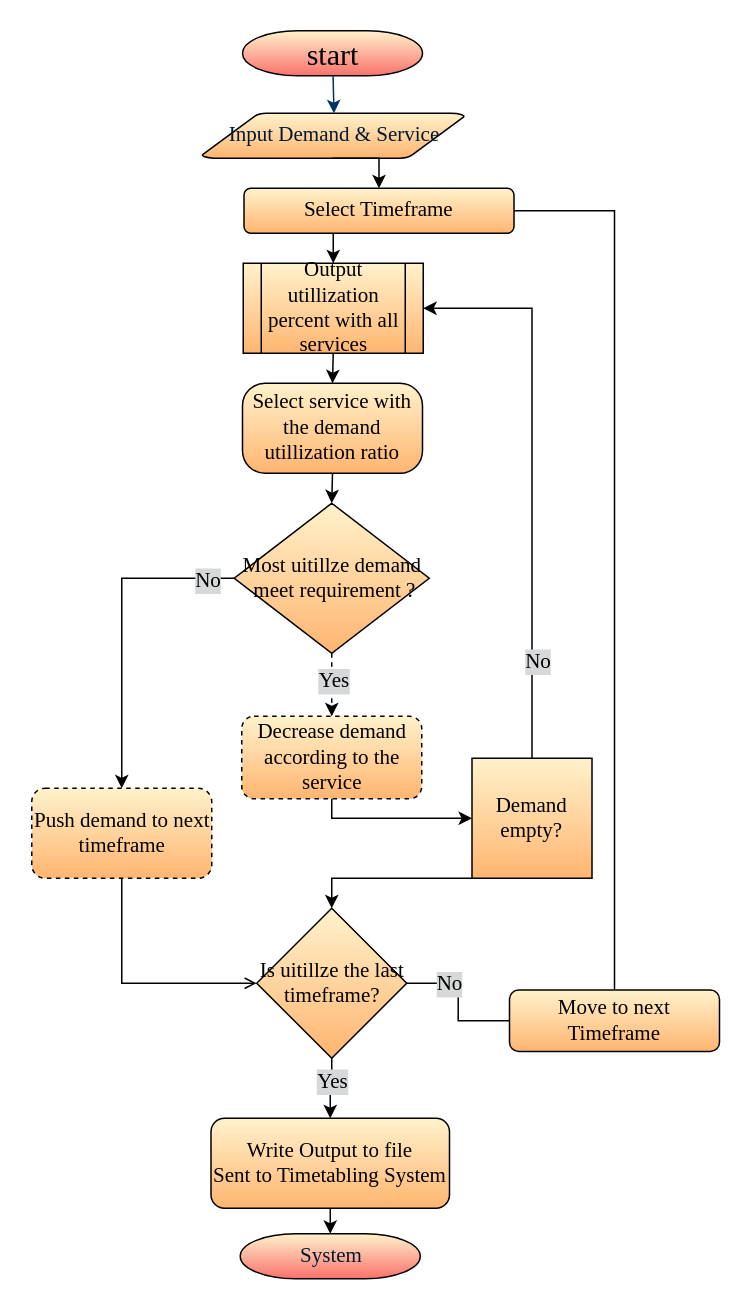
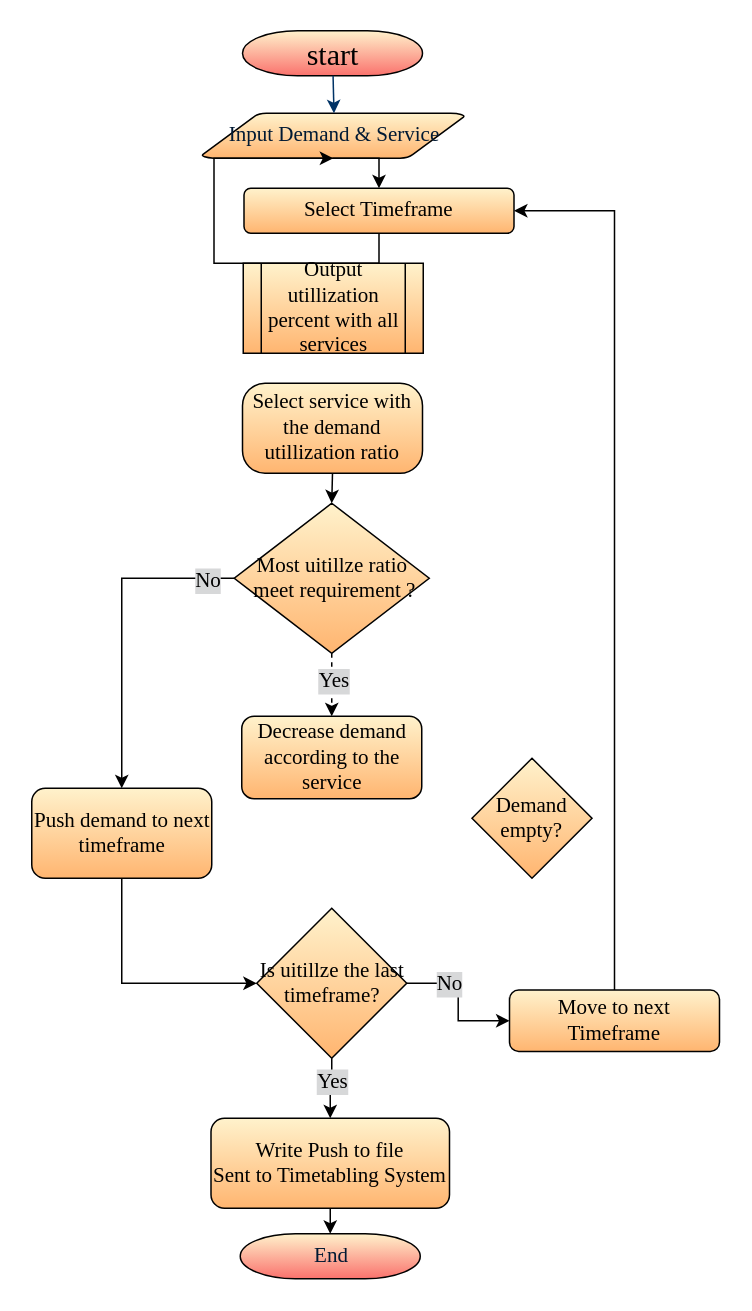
  <mxCell id="0" />
  <mxCell id="1" parent="0" />
  <mxCell id="2" value="start" style="shape=mxgraph.flowchart.terminator;fillColor=#FFF2CC;strokeColor=#000000;strokeWidth=1;gradientDirection=south;fontStyle=0;html=1;fontFamily=Times New Roman;spacing=2;fontSize=20;gradientColor=#FA726D;labelBorderColor=none;" parent="1" vertex="1"><mxGeometry x="161" y="20" width="120" height="30" as="geometry" /></mxCell>
  <mxCell id="3" value="Input Demand &amp;amp; Service&lt;br style=&quot;font-size: 14px;&quot;&gt;" style="shape=mxgraph.flowchart.data;fillColor=#FFF2CC;strokeColor=#000000;strokeWidth=1;gradientColor=#FFB570;gradientDirection=south;fontColor=#001933;fontStyle=0;html=1;fontFamily=Times New Roman;spacing=2;fontSize=14;labelBorderColor=none;" parent="1" vertex="1"><mxGeometry x="134" y="75" width="175" height="30" as="geometry" /></mxCell>
  <mxCell id="4" style="edgeStyle=orthogonalEdgeStyle;rounded=0;html=1;exitX=0.5;exitY=1;exitPerimeter=0;entryX=0.5;entryY=0;jettySize=auto;orthogonalLoop=1;fontFamily=Times New Roman;spacing=2;fontSize=14;labelBorderColor=none;" parent="1" target="7" edge="1"><mxGeometry relative="1" as="geometry"><mxPoint x="221" y="105" as="sourcePoint" /></mxGeometry></mxCell>
  <mxCell id="5" style="fontColor=#001933;fontStyle=1;strokeColor=#003366;strokeWidth=1;html=1;fontFamily=Times New Roman;spacing=2;fontSize=14;labelBorderColor=none;" parent="1" source="2" edge="1"><mxGeometry relative="1" as="geometry"><mxPoint x="222" y="75" as="targetPoint" /></mxGeometry></mxCell>
- <mxCell id="6" style="edgeStyle=orthogonalEdgeStyle;rounded=0;html=1;exitX=0.5;exitY=1;entryX=0.5;entryY=0;jettySize=auto;orthogonalLoop=1;fontFamily=Times New Roman;spacing=2;fontSize=14;labelBorderColor=none;" parent="1" source="7" target="23" edge="1"><mxGeometry relative="1" as="geometry" /></mxCell>
+ <mxCell id="6" style="edgeStyle=orthogonalEdgeStyle;rounded=0;html=1;exitX=0.5;exitY=1;jettySize=auto;orthogonalLoop=1;fontFamily=Times New Roman;spacing=2;fontSize=14;labelBorderColor=none;" parent="1" source="7" target="3" edge="1"><mxGeometry relative="1" as="geometry" /></mxCell>
  <mxCell id="7" value="Select Timeframe" style="rounded=1;whiteSpace=wrap;html=1;fontFamily=Times New Roman;spacing=2;fontSize=14;fillColor=#FFF2CC;gradientColor=#FFB570;labelBorderColor=none;strokeColor=#000000;strokeWidth=1;" parent="1" vertex="1"><mxGeometry x="162" y="125" width="180" height="30" as="geometry" /></mxCell>
- <mxCell id="8" style="edgeStyle=orthogonalEdgeStyle;rounded=0;html=1;exitX=0.5;exitY=0;entryX=1;entryY=0.5;jettySize=auto;orthogonalLoop=1;fontFamily=Times New Roman;spacing=2;fontSize=14;labelBorderColor=none;" parent="1" source="11" target="23" edge="1"><mxGeometry relative="1" as="geometry" /></mxCell>
- <mxCell id="9" value="No" style="text;html=1;resizable=0;points=[];align=center;verticalAlign=middle;labelBackgroundColor=#d7d8d9;fontFamily=Times New Roman;spacing=2;fontSize=14;labelBorderColor=none;fontColor=#000000;" parent="8" vertex="1" connectable="0"><mxGeometry x="-0.651" y="-3" relative="1" as="geometry"><mxPoint as="offset" /></mxGeometry></mxCell>
- <mxCell id="10" style="edgeStyle=orthogonalEdgeStyle;rounded=0;orthogonalLoop=1;jettySize=auto;html=1;exitX=0.5;exitY=1;exitDx=0;exitDy=0;entryX=0.5;entryY=0;entryDx=0;entryDy=0;fontFamily=Times New Roman;spacing=2;fontSize=14;labelBorderColor=none;" edge="1" parent="1" source="11" target="16"><mxGeometry relative="1" as="geometry"><Array as="points"><mxPoint x="221" y="585" /></Array></mxGeometry></mxCell>
- <mxCell id="11" value="Demand empty?" style="whiteSpace=wrap;html=1;fontFamily=Times New Roman;spacing=2;fontSize=14;fillColor=#FFF2CC;gradientColor=#FFB570;labelBorderColor=none;strokeColor=#000000;strokeWidth=1;rounded=0;" parent="1" vertex="1"><mxGeometry x="314" y="505" width="80" height="80" as="geometry" /></mxCell>
+ <mxCell id="11" value="Demand empty?" style="rhombus;whiteSpace=wrap;html=1;fontFamily=Times New Roman;spacing=2;fontSize=14;fillColor=#FFF2CC;gradientColor=#FFB570;labelBorderColor=none;strokeColor=#000000;strokeWidth=1;" parent="1" vertex="1"><mxGeometry x="314" y="505" width="80" height="80" as="geometry" /></mxCell>
  <mxCell id="12" style="edgeStyle=orthogonalEdgeStyle;rounded=0;html=1;exitX=0.5;exitY=1;entryX=0.5;entryY=0;jettySize=auto;orthogonalLoop=1;fontFamily=Times New Roman;spacing=2;fontSize=14;labelBorderColor=none;" parent="1" source="16" target="18" edge="1"><mxGeometry relative="1" as="geometry" /></mxCell>
  <mxCell id="13" value="Yes" style="text;html=1;resizable=0;points=[];align=center;verticalAlign=middle;labelBackgroundColor=#d7d8d9;fontFamily=Times New Roman;spacing=2;fontSize=14;labelBorderColor=none;" parent="12" vertex="1" connectable="0"><mxGeometry x="-0.276" relative="1" as="geometry"><mxPoint as="offset" /></mxGeometry></mxCell>
- <mxCell id="14" style="edgeStyle=orthogonalEdgeStyle;rounded=0;html=1;exitX=1;exitY=0.5;entryX=0;entryY=0.5;jettySize=auto;orthogonalLoop=1;fontFamily=Times New Roman;spacing=2;fontSize=14;labelBorderColor=none;endArrow=none;" parent="1" source="16" target="32" edge="1"><mxGeometry relative="1" as="geometry" /></mxCell>
+ <mxCell id="14" style="edgeStyle=orthogonalEdgeStyle;rounded=0;html=1;exitX=1;exitY=0.5;entryX=0;entryY=0.5;jettySize=auto;orthogonalLoop=1;fontFamily=Times New Roman;spacing=2;fontSize=14;labelBorderColor=none;" parent="1" source="16" target="32" edge="1"><mxGeometry relative="1" as="geometry" /></mxCell>
  <mxCell id="15" value="No" style="text;html=1;resizable=0;points=[];align=center;verticalAlign=middle;labelBackgroundColor=#d7d8d9;fontFamily=Times New Roman;spacing=2;fontSize=14;labelBorderColor=none;" parent="14" vertex="1" connectable="0"><mxGeometry x="-0.394" relative="1" as="geometry"><mxPoint as="offset" /></mxGeometry></mxCell>
  <mxCell id="16" value="Is uitillze the last timeframe?" style="rhombus;whiteSpace=wrap;html=1;fontFamily=Times New Roman;spacing=2;fontSize=14;fillColor=#FFF2CC;gradientColor=#FFB570;labelBorderColor=none;strokeColor=#000000;strokeWidth=1;" parent="1" vertex="1"><mxGeometry x="170.5" y="605" width="100" height="100" as="geometry" /></mxCell>
  <mxCell id="17" style="edgeStyle=orthogonalEdgeStyle;rounded=0;html=1;exitX=0.5;exitY=1;entryX=0.5;entryY=0;entryPerimeter=0;jettySize=auto;orthogonalLoop=1;fontFamily=Times New Roman;spacing=2;fontSize=14;labelBorderColor=none;" parent="1" source="18" target="19" edge="1"><mxGeometry relative="1" as="geometry" /></mxCell>
- <mxCell id="18" value="Write Output to file&lt;br style=&quot;font-size: 14px;&quot;&gt;Sent to Timetabling System&lt;br style=&quot;font-size: 14px;&quot;&gt;" style="rounded=1;whiteSpace=wrap;html=1;fontFamily=Times New Roman;spacing=2;fontSize=14;fillColor=#FFF2CC;gradientColor=#FFB570;labelBorderColor=none;strokeColor=#000000;strokeWidth=1;" parent="1" vertex="1"><mxGeometry x="140" y="745" width="159" height="60" as="geometry" /></mxCell>
- <mxCell id="19" value="System" style="shape=mxgraph.flowchart.terminator;fillColor=#FFF2CC;strokeColor=#000000;strokeWidth=1;gradientColor=#FA726D;gradientDirection=south;fontColor=#001933;fontStyle=0;html=1;fontFamily=Times New Roman;spacing=2;fontSize=14;labelBorderColor=none;" parent="1" vertex="1"><mxGeometry x="159.5" y="822" width="120" height="30" as="geometry" /></mxCell>
- <mxCell id="20" style="edgeStyle=orthogonalEdgeStyle;rounded=0;html=1;exitX=0.5;exitY=1;entryX=0;entryY=0.5;jettySize=auto;orthogonalLoop=1;fontFamily=Times New Roman;spacing=2;fontSize=14;labelBorderColor=none;" parent="1" source="21" target="11" edge="1"><mxGeometry relative="1" as="geometry"><Array as="points"><mxPoint x="221" y="545" /><mxPoint x="314" y="545" /></Array></mxGeometry></mxCell>
- <mxCell id="21" value="Decrease demand according to the service" style="rounded=1;whiteSpace=wrap;html=1;fontFamily=Times New Roman;spacing=2;fontSize=14;fillColor=#FFF2CC;gradientColor=#FFB570;labelBorderColor=none;strokeColor=#000000;strokeWidth=1;dashed=1;" parent="1" vertex="1"><mxGeometry x="160.5" y="477" width="120" height="55" as="geometry" /></mxCell>
- <mxCell id="22" style="edgeStyle=orthogonalEdgeStyle;rounded=0;html=1;exitX=0.5;exitY=1;entryX=0.5;entryY=0;jettySize=auto;orthogonalLoop=1;fontFamily=Times New Roman;spacing=2;fontSize=14;entryDx=0;entryDy=0;labelBorderColor=none;" parent="1" source="23" edge="1" target="34"><mxGeometry relative="1" as="geometry"><mxPoint x="219.724" y="285.207" as="targetPoint" /></mxGeometry></mxCell>
+ <mxCell id="18" value="Write Push to file&lt;br style=&quot;font-size: 14px;&quot;&gt;Sent to Timetabling System&lt;br style=&quot;font-size: 14px;&quot;&gt;" style="rounded=1;whiteSpace=wrap;html=1;fontFamily=Times New Roman;spacing=2;fontSize=14;fillColor=#FFF2CC;gradientColor=#FFB570;labelBorderColor=none;strokeColor=#000000;strokeWidth=1;" parent="1" vertex="1"><mxGeometry x="140" y="745" width="159" height="60" as="geometry" /></mxCell>
+ <mxCell id="19" value="End" style="shape=mxgraph.flowchart.terminator;fillColor=#FFF2CC;strokeColor=#000000;strokeWidth=1;gradientColor=#FA726D;gradientDirection=south;fontColor=#001933;fontStyle=0;html=1;fontFamily=Times New Roman;spacing=2;fontSize=14;labelBorderColor=none;" parent="1" vertex="1"><mxGeometry x="159.5" y="822" width="120" height="30" as="geometry" /></mxCell>
+ <mxCell id="21" value="Decrease demand according to the service" style="rounded=1;whiteSpace=wrap;html=1;fontFamily=Times New Roman;spacing=2;fontSize=14;fillColor=#FFF2CC;gradientColor=#FFB570;labelBorderColor=none;strokeColor=#000000;strokeWidth=1;" parent="1" vertex="1"><mxGeometry x="160.5" y="477" width="120" height="55" as="geometry" /></mxCell>
  <mxCell id="23" value="&lt;span style=&quot;font-size: 14px;&quot;&gt;Output utillization percent with all services&lt;/span&gt;" style="shape=process;whiteSpace=wrap;html=1;backgroundOutline=1;fontFamily=Times New Roman;spacing=2;fontSize=14;fillColor=#FFF2CC;gradientColor=#FFB570;labelBorderColor=none;strokeColor=#000000;strokeWidth=1;" parent="1" vertex="1"><mxGeometry x="161.5" y="175" width="120" height="60" as="geometry" /></mxCell>
  <mxCell id="24" style="edgeStyle=orthogonalEdgeStyle;rounded=0;html=1;exitX=0.5;exitY=1;entryX=0.5;entryY=0;jettySize=auto;orthogonalLoop=1;fontFamily=Times New Roman;spacing=2;fontSize=14;labelBorderColor=none;dashed=1;" parent="1" source="28" target="21" edge="1"><mxGeometry relative="1" as="geometry" /></mxCell>
  <mxCell id="25" value="Yes" style="text;html=1;resizable=0;points=[];align=center;verticalAlign=middle;labelBackgroundColor=#d7d8d9;fontFamily=Times New Roman;spacing=2;fontSize=14;labelBorderColor=none;" parent="24" vertex="1" connectable="0"><mxGeometry x="-0.651" y="3" relative="1" as="geometry"><mxPoint x="-2" y="11" as="offset" /></mxGeometry></mxCell>
  <mxCell id="26" style="edgeStyle=orthogonalEdgeStyle;rounded=0;html=1;exitX=0;exitY=0.5;entryX=0.5;entryY=0;jettySize=auto;orthogonalLoop=1;fontFamily=Times New Roman;spacing=2;fontSize=14;labelBorderColor=none;" parent="1" source="28" target="30" edge="1"><mxGeometry relative="1" as="geometry" /></mxCell>
  <mxCell id="27" value="No" style="text;html=1;resizable=0;points=[];align=center;verticalAlign=middle;labelBackgroundColor=#d7d8d9;fontFamily=Times New Roman;spacing=2;fontSize=14;labelBorderColor=none;" parent="26" vertex="1" connectable="0"><mxGeometry x="-0.828" y="1" relative="1" as="geometry"><mxPoint as="offset" /></mxGeometry></mxCell>
- <mxCell id="28" value="Most uitillze demand &amp;nbsp;meet requirement ?" style="rhombus;whiteSpace=wrap;html=1;fontFamily=Times New Roman;spacing=2;fontSize=14;fillColor=#FFF2CC;gradientColor=#FFB570;labelBorderColor=none;strokeColor=#000000;strokeWidth=1;" parent="1" vertex="1"><mxGeometry x="155.5" y="335" width="130" height="100" as="geometry" /></mxCell>
- <mxCell id="29" style="edgeStyle=orthogonalEdgeStyle;rounded=0;html=1;exitX=0.5;exitY=1;entryX=0;entryY=0.5;jettySize=auto;orthogonalLoop=1;fontFamily=Times New Roman;spacing=2;fontSize=14;labelBorderColor=none;endArrow=open;" parent="1" source="30" target="16" edge="1"><mxGeometry relative="1" as="geometry" /></mxCell>
- <mxCell id="30" value="Push demand to next timeframe" style="rounded=1;whiteSpace=wrap;html=1;fontFamily=Times New Roman;spacing=2;fontSize=14;fillColor=#FFF2CC;gradientColor=#FFB570;labelBorderColor=none;strokeColor=#000000;strokeWidth=1;dashed=1;" parent="1" vertex="1"><mxGeometry x="20.5" y="525" width="120" height="60" as="geometry" /></mxCell>
- <mxCell id="31" style="edgeStyle=orthogonalEdgeStyle;rounded=0;html=1;exitX=0.5;exitY=0;entryX=1;entryY=0.5;jettySize=auto;orthogonalLoop=1;fontFamily=Times New Roman;spacing=2;fontSize=14;labelBorderColor=none;endArrow=none;" parent="1" source="32" target="7" edge="1"><mxGeometry relative="1" as="geometry" /></mxCell>
+ <mxCell id="28" value="Most uitillze ratio &amp;nbsp;meet requirement ?" style="rhombus;whiteSpace=wrap;html=1;fontFamily=Times New Roman;spacing=2;fontSize=14;fillColor=#FFF2CC;gradientColor=#FFB570;labelBorderColor=none;strokeColor=#000000;strokeWidth=1;" parent="1" vertex="1"><mxGeometry x="155.5" y="335" width="130" height="100" as="geometry" /></mxCell>
+ <mxCell id="29" style="edgeStyle=orthogonalEdgeStyle;rounded=0;html=1;exitX=0.5;exitY=1;entryX=0;entryY=0.5;jettySize=auto;orthogonalLoop=1;fontFamily=Times New Roman;spacing=2;fontSize=14;labelBorderColor=none;" parent="1" source="30" target="16" edge="1"><mxGeometry relative="1" as="geometry" /></mxCell>
+ <mxCell id="30" value="Push demand to next timeframe" style="rounded=1;whiteSpace=wrap;html=1;fontFamily=Times New Roman;spacing=2;fontSize=14;fillColor=#FFF2CC;gradientColor=#FFB570;labelBorderColor=none;strokeColor=#000000;strokeWidth=1;" parent="1" vertex="1"><mxGeometry x="20.5" y="525" width="120" height="60" as="geometry" /></mxCell>
+ <mxCell id="31" style="edgeStyle=orthogonalEdgeStyle;rounded=0;html=1;exitX=0.5;exitY=0;entryX=1;entryY=0.5;jettySize=auto;orthogonalLoop=1;fontFamily=Times New Roman;spacing=2;fontSize=14;labelBorderColor=none;" parent="1" source="32" target="7" edge="1"><mxGeometry relative="1" as="geometry" /></mxCell>
  <mxCell id="32" value="Move to next Timeframe" style="rounded=1;whiteSpace=wrap;html=1;fontFamily=Times New Roman;spacing=2;fontSize=14;fillColor=#FFF2CC;gradientColor=#FFB570;labelBorderColor=none;strokeColor=#000000;strokeWidth=1;" parent="1" vertex="1"><mxGeometry x="339" y="659.5" width="140" height="41" as="geometry" /></mxCell>
  <mxCell id="33" style="edgeStyle=orthogonalEdgeStyle;rounded=0;orthogonalLoop=1;jettySize=auto;html=1;exitX=0.5;exitY=1;exitDx=0;exitDy=0;entryX=0.5;entryY=0;entryDx=0;entryDy=0;fontFamily=Times New Roman;spacing=2;fontSize=14;labelBorderColor=none;" edge="1" parent="1" source="34" target="28"><mxGeometry relative="1" as="geometry" /></mxCell>
  <mxCell id="34" value="&lt;span style=&quot;font-size: 14px;&quot;&gt;Select service with the demand utillization ratio&lt;/span&gt;" style="rounded=1;whiteSpace=wrap;html=1;arcSize=25;fontFamily=Times New Roman;spacing=2;fontSize=14;fillColor=#FFF2CC;gradientColor=#FFB570;labelBorderColor=none;strokeColor=#000000;strokeWidth=1;" parent="1" vertex="1"><mxGeometry x="161" y="255" width="120" height="60" as="geometry" /></mxCell>
